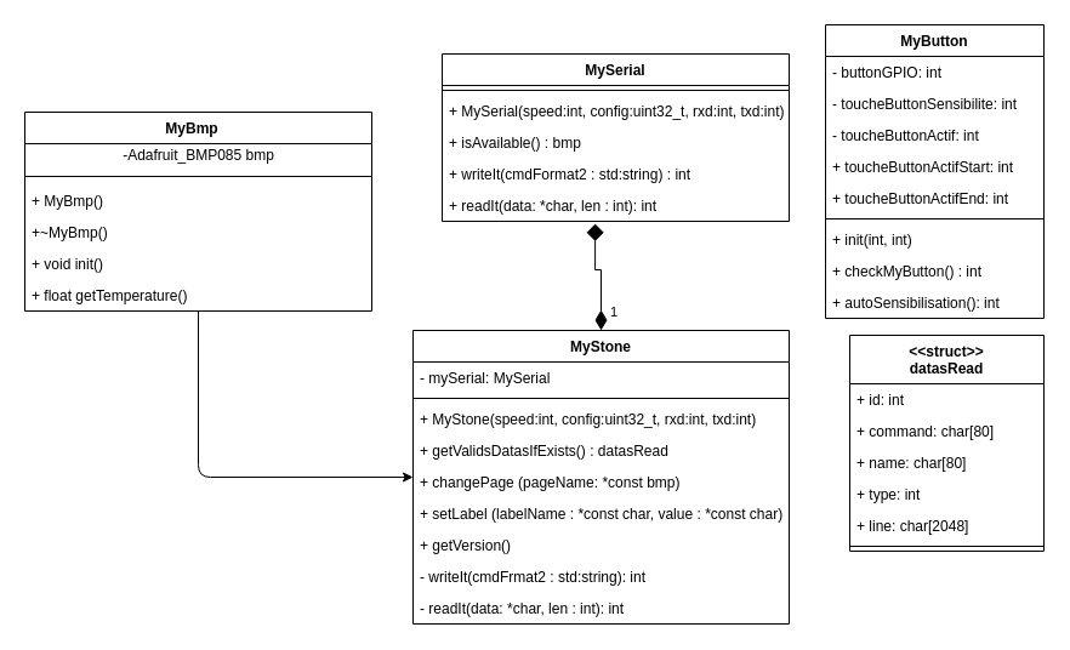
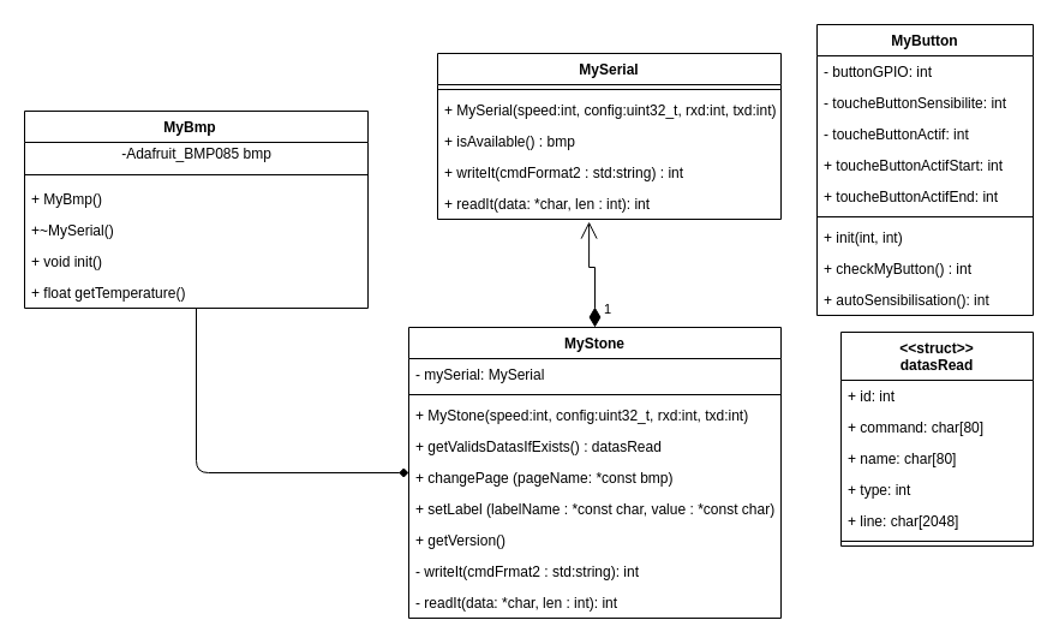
  <mxCell id="0" />
  <mxCell id="1" parent="0" />
  <mxCell id="2" value="MyStone" style="swimlane;fontStyle=1;align=center;verticalAlign=top;childLayout=stackLayout;horizontal=1;startSize=26;horizontalStack=0;resizeParent=1;resizeParentMax=0;resizeLast=0;collapsible=1;marginBottom=0;" parent="1" vertex="1"><mxGeometry x="340" y="272" width="310" height="242" as="geometry" /></mxCell>
  <mxCell id="3" value="- mySerial: MySerial" style="text;strokeColor=none;fillColor=none;align=left;verticalAlign=top;spacingLeft=4;spacingRight=4;overflow=hidden;rotatable=0;points=[[0,0.5],[1,0.5]];portConstraint=eastwest;" parent="2" vertex="1"><mxGeometry y="26" width="310" height="26" as="geometry" /></mxCell>
  <mxCell id="4" value="" style="line;strokeWidth=1;fillColor=none;align=left;verticalAlign=middle;spacingTop=-1;spacingLeft=3;spacingRight=3;rotatable=0;labelPosition=right;points=[];portConstraint=eastwest;" parent="2" vertex="1"><mxGeometry y="52" width="310" height="8" as="geometry" /></mxCell>
  <mxCell id="5" value="+ MyStone(speed:int, config:uint32_t, rxd:int, txd:int)" style="text;strokeColor=none;fillColor=none;align=left;verticalAlign=top;spacingLeft=4;spacingRight=4;overflow=hidden;rotatable=0;points=[[0,0.5],[1,0.5]];portConstraint=eastwest;" parent="2" vertex="1"><mxGeometry y="60" width="310" height="26" as="geometry" /></mxCell>
  <mxCell id="6" value="+ getValidsDatasIfExists() : datasRead" style="text;strokeColor=none;fillColor=none;align=left;verticalAlign=top;spacingLeft=4;spacingRight=4;overflow=hidden;rotatable=0;points=[[0,0.5],[1,0.5]];portConstraint=eastwest;" parent="2" vertex="1"><mxGeometry y="86" width="310" height="26" as="geometry" /></mxCell>
  <mxCell id="7" value="+ changePage (pageName: *const bmp) " style="text;strokeColor=none;fillColor=none;align=left;verticalAlign=top;spacingLeft=4;spacingRight=4;overflow=hidden;rotatable=0;points=[[0,0.5],[1,0.5]];portConstraint=eastwest;" parent="2" vertex="1"><mxGeometry y="112" width="310" height="26" as="geometry" /></mxCell>
  <mxCell id="8" value="+ setLabel (labelName : *const char, value : *const char)" style="text;strokeColor=none;fillColor=none;align=left;verticalAlign=top;spacingLeft=4;spacingRight=4;overflow=hidden;rotatable=0;points=[[0,0.5],[1,0.5]];portConstraint=eastwest;" parent="2" vertex="1"><mxGeometry y="138" width="310" height="26" as="geometry" /></mxCell>
  <mxCell id="9" value="+ getVersion()" style="text;strokeColor=none;fillColor=none;align=left;verticalAlign=top;spacingLeft=4;spacingRight=4;overflow=hidden;rotatable=0;points=[[0,0.5],[1,0.5]];portConstraint=eastwest;" parent="2" vertex="1"><mxGeometry y="164" width="310" height="26" as="geometry" /></mxCell>
  <mxCell id="10" value="- writeIt(cmdFrmat2 : std:string): int" style="text;strokeColor=none;fillColor=none;align=left;verticalAlign=top;spacingLeft=4;spacingRight=4;overflow=hidden;rotatable=0;points=[[0,0.5],[1,0.5]];portConstraint=eastwest;" parent="2" vertex="1"><mxGeometry y="190" width="310" height="26" as="geometry" /></mxCell>
  <mxCell id="11" value="- readIt(data: *char, len : int): int " style="text;strokeColor=none;fillColor=none;align=left;verticalAlign=top;spacingLeft=4;spacingRight=4;overflow=hidden;rotatable=0;points=[[0,0.5],[1,0.5]];portConstraint=eastwest;" parent="2" vertex="1"><mxGeometry y="216" width="310" height="26" as="geometry" /></mxCell>
  <mxCell id="12" value="&lt;&lt;struct&gt;&gt;&#10;datasRead" style="swimlane;fontStyle=1;align=center;verticalAlign=top;childLayout=stackLayout;horizontal=1;startSize=40;horizontalStack=0;resizeParent=1;resizeParentMax=0;resizeLast=0;collapsible=1;marginBottom=0;" parent="1" vertex="1"><mxGeometry x="700" y="276" width="160" height="178" as="geometry" /></mxCell>
  <mxCell id="13" value="+ id: int&#10;" style="text;strokeColor=none;fillColor=none;align=left;verticalAlign=top;spacingLeft=4;spacingRight=4;overflow=hidden;rotatable=0;points=[[0,0.5],[1,0.5]];portConstraint=eastwest;" parent="12" vertex="1"><mxGeometry y="40" width="160" height="26" as="geometry" /></mxCell>
  <mxCell id="14" value="+ command: char[80]" style="text;strokeColor=none;fillColor=none;align=left;verticalAlign=top;spacingLeft=4;spacingRight=4;overflow=hidden;rotatable=0;points=[[0,0.5],[1,0.5]];portConstraint=eastwest;" parent="12" vertex="1"><mxGeometry y="66" width="160" height="26" as="geometry" /></mxCell>
  <mxCell id="15" value="+ name: char[80]" style="text;strokeColor=none;fillColor=none;align=left;verticalAlign=top;spacingLeft=4;spacingRight=4;overflow=hidden;rotatable=0;points=[[0,0.5],[1,0.5]];portConstraint=eastwest;" parent="12" vertex="1"><mxGeometry y="92" width="160" height="26" as="geometry" /></mxCell>
  <mxCell id="16" value="+ type: int" style="text;strokeColor=none;fillColor=none;align=left;verticalAlign=top;spacingLeft=4;spacingRight=4;overflow=hidden;rotatable=0;points=[[0,0.5],[1,0.5]];portConstraint=eastwest;" parent="12" vertex="1"><mxGeometry y="118" width="160" height="26" as="geometry" /></mxCell>
  <mxCell id="17" value="+ line: char[2048]" style="text;strokeColor=none;fillColor=none;align=left;verticalAlign=top;spacingLeft=4;spacingRight=4;overflow=hidden;rotatable=0;points=[[0,0.5],[1,0.5]];portConstraint=eastwest;" parent="12" vertex="1"><mxGeometry y="144" width="160" height="26" as="geometry" /></mxCell>
  <mxCell id="18" value="" style="line;strokeWidth=1;fillColor=none;align=left;verticalAlign=middle;spacingTop=-1;spacingLeft=3;spacingRight=3;rotatable=0;labelPosition=right;points=[];portConstraint=eastwest;" parent="12" vertex="1"><mxGeometry y="170" width="160" height="8" as="geometry" /></mxCell>
  <mxCell id="19" value="MySerial" style="swimlane;fontStyle=1;align=center;verticalAlign=top;childLayout=stackLayout;horizontal=1;startSize=26;horizontalStack=0;resizeParent=1;resizeParentMax=0;resizeLast=0;collapsible=1;marginBottom=0;" parent="1" vertex="1"><mxGeometry x="364" y="44" width="286" height="138" as="geometry" /></mxCell>
  <mxCell id="20" value="" style="line;strokeWidth=1;fillColor=none;align=left;verticalAlign=middle;spacingTop=-1;spacingLeft=3;spacingRight=3;rotatable=0;labelPosition=right;points=[];portConstraint=eastwest;" parent="19" vertex="1"><mxGeometry y="26" width="286" height="8" as="geometry" /></mxCell>
  <mxCell id="21" value="+ MySerial(speed:int, config:uint32_t, rxd:int, txd:int)" style="text;strokeColor=none;fillColor=none;align=left;verticalAlign=top;spacingLeft=4;spacingRight=4;overflow=hidden;rotatable=0;points=[[0,0.5],[1,0.5]];portConstraint=eastwest;" parent="19" vertex="1"><mxGeometry y="34" width="286" height="26" as="geometry" /></mxCell>
  <mxCell id="22" value="+ isAvailable() : bmp" style="text;strokeColor=none;fillColor=none;align=left;verticalAlign=top;spacingLeft=4;spacingRight=4;overflow=hidden;rotatable=0;points=[[0,0.5],[1,0.5]];portConstraint=eastwest;" parent="19" vertex="1"><mxGeometry y="60" width="286" height="26" as="geometry" /></mxCell>
  <mxCell id="23" value="+ writeIt(cmdFormat2 : std:string) : int" style="text;strokeColor=none;fillColor=none;align=left;verticalAlign=top;spacingLeft=4;spacingRight=4;overflow=hidden;rotatable=0;points=[[0,0.5],[1,0.5]];portConstraint=eastwest;" parent="19" vertex="1"><mxGeometry y="86" width="286" height="26" as="geometry" /></mxCell>
  <mxCell id="24" value="+ readIt(data: *char, len : int): int " style="text;strokeColor=none;fillColor=none;align=left;verticalAlign=top;spacingLeft=4;spacingRight=4;overflow=hidden;rotatable=0;points=[[0,0.5],[1,0.5]];portConstraint=eastwest;" parent="19" vertex="1"><mxGeometry y="112" width="286" height="26" as="geometry" /></mxCell>
- <mxCell id="25" value="1" style="endArrow=diamond;html=1;endSize=12;startArrow=diamondThin;startSize=14;startFill=1;edgeStyle=orthogonalEdgeStyle;align=left;verticalAlign=bottom;rounded=0;exitX=0.5;exitY=0;exitDx=0;exitDy=0;entryX=0.441;entryY=1.077;entryDx=0;entryDy=0;entryPerimeter=0;" parent="1" source="2" target="24" edge="1"><mxGeometry x="-0.863" y="-6" relative="1" as="geometry"><mxPoint x="500" y="262" as="sourcePoint" /><mxPoint x="440" y="152" as="targetPoint" /><Array as="points"><mxPoint x="495" y="222" /><mxPoint x="490" y="222" /></Array><mxPoint as="offset" /></mxGeometry></mxCell>
+ <mxCell id="25" value="1" style="endArrow=open;html=1;endSize=12;startArrow=diamondThin;startSize=14;startFill=1;edgeStyle=orthogonalEdgeStyle;align=left;verticalAlign=bottom;rounded=0;exitX=0.5;exitY=0;exitDx=0;exitDy=0;entryX=0.441;entryY=1.077;entryDx=0;entryDy=0;entryPerimeter=0;" parent="1" source="2" target="24" edge="1"><mxGeometry x="-0.863" y="-6" relative="1" as="geometry"><mxPoint x="500" y="262" as="sourcePoint" /><mxPoint x="440" y="152" as="targetPoint" /><Array as="points"><mxPoint x="495" y="222" /><mxPoint x="490" y="222" /></Array><mxPoint as="offset" /></mxGeometry></mxCell>
  <mxCell id="26" value="MyButton" style="swimlane;fontStyle=1;align=center;verticalAlign=top;childLayout=stackLayout;horizontal=1;startSize=26;horizontalStack=0;resizeParent=1;resizeParentMax=0;resizeLast=0;collapsible=1;marginBottom=0;" parent="1" vertex="1"><mxGeometry x="680" y="20" width="180" height="242" as="geometry" /></mxCell>
  <mxCell id="27" value="- buttonGPIO: int" style="text;strokeColor=none;fillColor=none;align=left;verticalAlign=top;spacingLeft=4;spacingRight=4;overflow=hidden;rotatable=0;points=[[0,0.5],[1,0.5]];portConstraint=eastwest;" parent="26" vertex="1"><mxGeometry y="26" width="180" height="26" as="geometry" /></mxCell>
  <mxCell id="28" value="- toucheButtonSensibilite: int" style="text;strokeColor=none;fillColor=none;align=left;verticalAlign=top;spacingLeft=4;spacingRight=4;overflow=hidden;rotatable=0;points=[[0,0.5],[1,0.5]];portConstraint=eastwest;" parent="26" vertex="1"><mxGeometry y="52" width="180" height="26" as="geometry" /></mxCell>
  <mxCell id="29" value="- toucheButtonActif: int" style="text;strokeColor=none;fillColor=none;align=left;verticalAlign=top;spacingLeft=4;spacingRight=4;overflow=hidden;rotatable=0;points=[[0,0.5],[1,0.5]];portConstraint=eastwest;" parent="26" vertex="1"><mxGeometry y="78" width="180" height="26" as="geometry" /></mxCell>
  <mxCell id="30" value="+ toucheButtonActifStart: int" style="text;strokeColor=none;fillColor=none;align=left;verticalAlign=top;spacingLeft=4;spacingRight=4;overflow=hidden;rotatable=0;points=[[0,0.5],[1,0.5]];portConstraint=eastwest;" parent="26" vertex="1"><mxGeometry y="104" width="180" height="26" as="geometry" /></mxCell>
  <mxCell id="31" value="+ toucheButtonActifEnd: int" style="text;strokeColor=none;fillColor=none;align=left;verticalAlign=top;spacingLeft=4;spacingRight=4;overflow=hidden;rotatable=0;points=[[0,0.5],[1,0.5]];portConstraint=eastwest;" parent="26" vertex="1"><mxGeometry y="130" width="180" height="26" as="geometry" /></mxCell>
  <mxCell id="32" value="" style="line;strokeWidth=1;fillColor=none;align=left;verticalAlign=middle;spacingTop=-1;spacingLeft=3;spacingRight=3;rotatable=0;labelPosition=right;points=[];portConstraint=eastwest;" parent="26" vertex="1"><mxGeometry y="156" width="180" height="8" as="geometry" /></mxCell>
  <mxCell id="33" value="+ init(int, int)" style="text;strokeColor=none;fillColor=none;align=left;verticalAlign=top;spacingLeft=4;spacingRight=4;overflow=hidden;rotatable=0;points=[[0,0.5],[1,0.5]];portConstraint=eastwest;" parent="26" vertex="1"><mxGeometry y="164" width="180" height="26" as="geometry" /></mxCell>
  <mxCell id="34" value="+ checkMyButton() : int&#10;" style="text;strokeColor=none;fillColor=none;align=left;verticalAlign=top;spacingLeft=4;spacingRight=4;overflow=hidden;rotatable=0;points=[[0,0.5],[1,0.5]];portConstraint=eastwest;" parent="26" vertex="1"><mxGeometry y="190" width="180" height="26" as="geometry" /></mxCell>
  <mxCell id="35" value="+ autoSensibilisation(): int" style="text;strokeColor=none;fillColor=none;align=left;verticalAlign=top;spacingLeft=4;spacingRight=4;overflow=hidden;rotatable=0;points=[[0,0.5],[1,0.5]];portConstraint=eastwest;" parent="26" vertex="1"><mxGeometry y="216" width="180" height="26" as="geometry" /></mxCell>
  <mxCell id="36" value="MyBmp   " style="swimlane;fontStyle=1;align=center;verticalAlign=top;childLayout=stackLayout;horizontal=1;startSize=26;horizontalStack=0;resizeParent=1;resizeParentMax=0;resizeLast=0;collapsible=1;marginBottom=0;" vertex="1" parent="1"><mxGeometry x="20" y="92" width="286" height="164" as="geometry" /></mxCell>
  <mxCell id="37" value="-Adafruit_BMP085 bmp" style="text;html=1;align=center;verticalAlign=middle;resizable=0;points=[];autosize=1;strokeColor=none;fillColor=none;" vertex="1" parent="36"><mxGeometry y="26" width="286" height="20" as="geometry" /></mxCell>
  <mxCell id="38" value="" style="line;strokeWidth=1;fillColor=none;align=left;verticalAlign=middle;spacingTop=-1;spacingLeft=3;spacingRight=3;rotatable=0;labelPosition=right;points=[];portConstraint=eastwest;" vertex="1" parent="36"><mxGeometry y="46" width="286" height="14" as="geometry" /></mxCell>
  <mxCell id="39" value="+ MyBmp()" style="text;strokeColor=none;fillColor=none;align=left;verticalAlign=top;spacingLeft=4;spacingRight=4;overflow=hidden;rotatable=0;points=[[0,0.5],[1,0.5]];portConstraint=eastwest;" vertex="1" parent="36"><mxGeometry y="60" width="286" height="26" as="geometry" /></mxCell>
- <mxCell id="40" value="+~MyBmp()   " style="text;strokeColor=none;fillColor=none;align=left;verticalAlign=top;spacingLeft=4;spacingRight=4;overflow=hidden;rotatable=0;points=[[0,0.5],[1,0.5]];portConstraint=eastwest;" vertex="1" parent="36"><mxGeometry y="86" width="286" height="26" as="geometry" /></mxCell>
+ <mxCell id="40" value="+~MySerial()   " style="text;strokeColor=none;fillColor=none;align=left;verticalAlign=top;spacingLeft=4;spacingRight=4;overflow=hidden;rotatable=0;points=[[0,0.5],[1,0.5]];portConstraint=eastwest;" vertex="1" parent="36"><mxGeometry y="86" width="286" height="26" as="geometry" /></mxCell>
  <mxCell id="41" value="+ void init()" style="text;strokeColor=none;fillColor=none;align=left;verticalAlign=top;spacingLeft=4;spacingRight=4;overflow=hidden;rotatable=0;points=[[0,0.5],[1,0.5]];portConstraint=eastwest;" vertex="1" parent="36"><mxGeometry y="112" width="286" height="26" as="geometry" /></mxCell>
  <mxCell id="42" value="+ float getTemperature()" style="text;strokeColor=none;fillColor=none;align=left;verticalAlign=top;spacingLeft=4;spacingRight=4;overflow=hidden;rotatable=0;points=[[0,0.5],[1,0.5]];portConstraint=eastwest;" vertex="1" parent="36"><mxGeometry y="138" width="286" height="26" as="geometry" /></mxCell>
  <mxCell id="43" style="edgeStyle=none;html=1;" edge="1" parent="36" source="37" target="38"><mxGeometry relative="1" as="geometry" /></mxCell>
  <mxCell id="44" style="edgeStyle=none;html=1;" edge="1" parent="36" source="37" target="38"><mxGeometry relative="1" as="geometry" /></mxCell>
- <mxCell id="45" style="edgeStyle=none;html=1;" edge="1" parent="1" source="42" target="2"><mxGeometry relative="1" as="geometry"><Array as="points"><mxPoint x="163" y="393" /></Array></mxGeometry></mxCell>
+ <mxCell id="45" style="edgeStyle=none;html=1;endArrow=diamond;" edge="1" parent="1" source="42" target="2"><mxGeometry relative="1" as="geometry"><Array as="points"><mxPoint x="163" y="393" /></Array></mxGeometry></mxCell>
